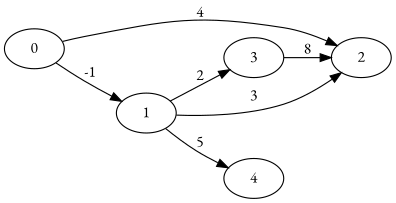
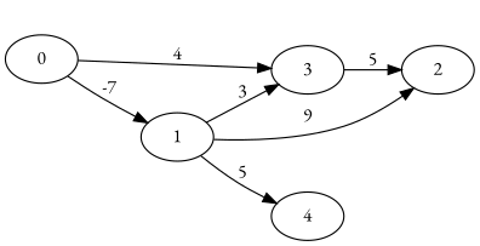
  digraph {
    fontname="EB Garamond"
    rankdir=LR
    node [fontname="EB Garamond"]
    edge [fontname="EB Garamond"]
    n1 [label=0]
    n2 [label=1]
    n3 [label=2]
    n4 [label=3]
    4
-   n1 -> n2 [label=-1]
-   n1 -> n3 [label=4]
-   n2 -> n3 [label=3]
-   n2 -> n4 [label=2]
+   n1 -> n2 [label=-7]
+   n1 -> n4 [label=4]
+   n2 -> n3 [label=9]
+   n2 -> n4 [label=3]
    n2 -> 4 [label=5]
-   n4 -> n3 [label=8]
+   n4 -> n3 [label=5]
  }
